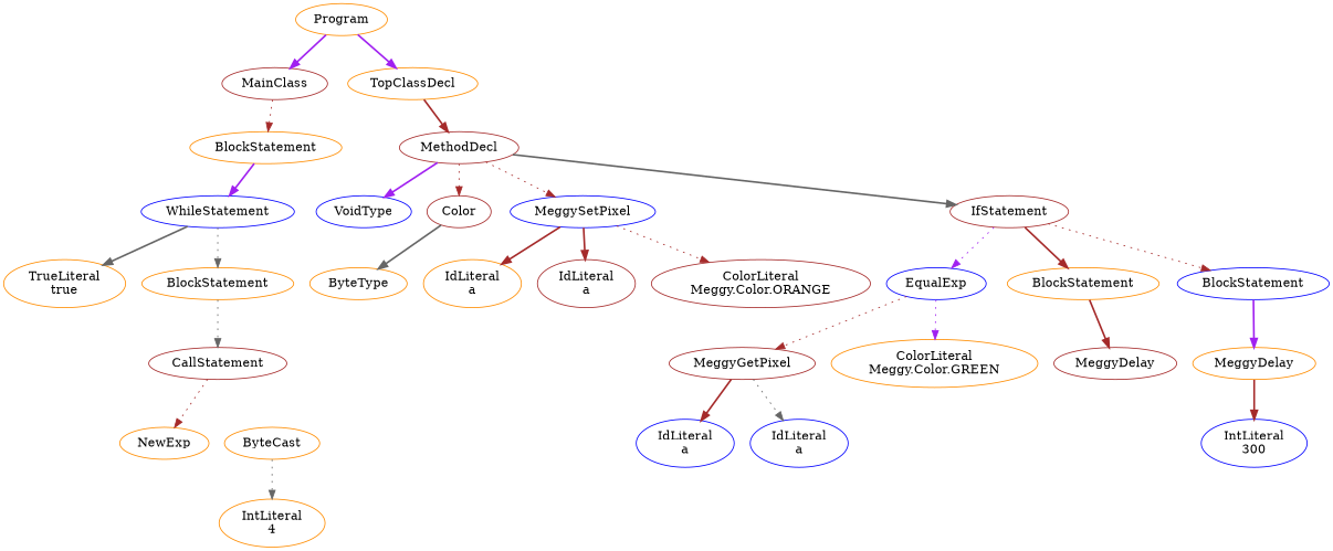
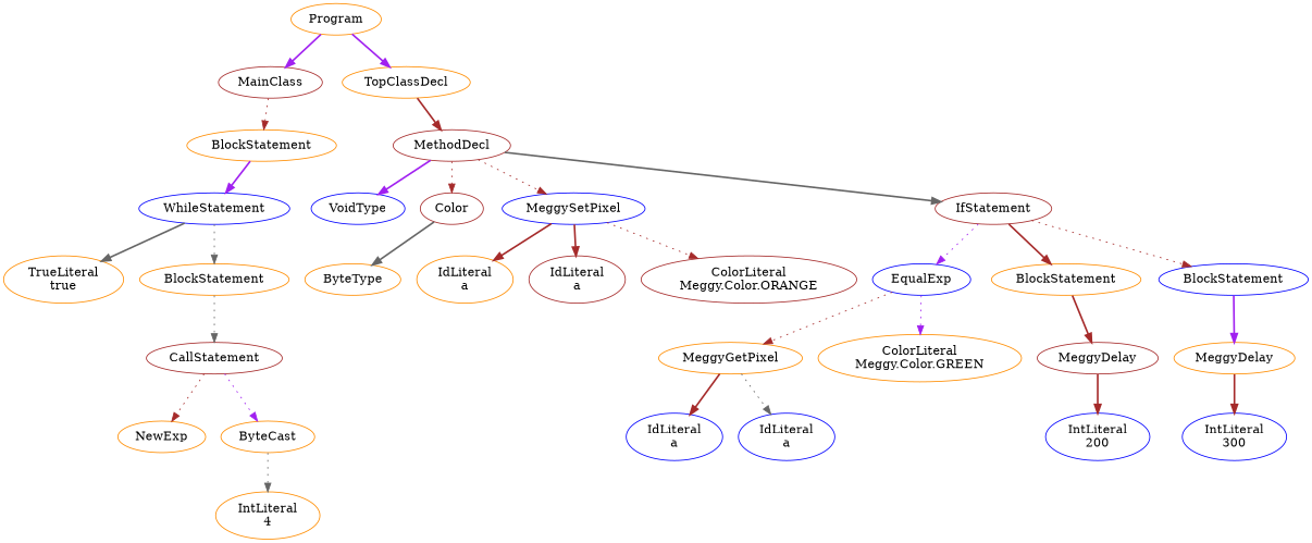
  digraph {
    node [color=darkorange]
    edge [color=brown style=bold]
    n1 [label=Program]
    n2 [color=brown label=MainClass]
    n3 [label=TopClassDecl]
    n4 [label=BlockStatement]
    n5 [color=brown label=MethodDecl]
    n6 [color=blue label=WhileStatement]
    n7 [label="TrueLiteral\ntrue"]
    n8 [label=BlockStatement]
    n9 [color=brown label=CallStatement]
    n10 [label=NewExp]
    n11 [label=ByteCast]
    n12 [label="IntLiteral\n4"]
    n13 [color=blue label=VoidType]
    n14 [color=brown label=Color]
    n15 [color=blue label=MeggySetPixel]
    n16 [color=brown label=IfStatement]
    n17 [label=ByteType]
    n18 [label="IdLiteral\na"]
    n19 [color=brown label="IdLiteral\na"]
    n20 [color=brown label="ColorLiteral\nMeggy.Color.ORANGE"]
    n21 [color=blue label=EqualExp]
    n22 [label=BlockStatement]
    n23 [color=blue label=BlockStatement]
-   n24 [color=brown label=MeggyGetPixel]
+   n24 [label=MeggyGetPixel]
    n25 [label="ColorLiteral\nMeggy.Color.GREEN"]
    n26 [color=brown label=MeggyDelay]
    n27 [label=MeggyDelay]
    n28 [color=blue label="IdLiteral\na"]
    n29 [color=blue label="IdLiteral\na"]
+   n30 [color=blue label="IntLiteral\n200"]
    n31 [color=blue label="IntLiteral\n300"]
    n1 -> n2 [color=purple]
    n1 -> n3 [color=purple]
    n2 -> n4 [style=dotted]
    n3 -> n5
    n4 -> n6 [color=purple]
    n5 -> n13 [color=purple]
    n5 -> n14 [style=dotted]
    n5 -> n15 [style=dotted]
    n5 -> n16 [color=gray40]
    n6 -> n7 [color=gray40]
    n6 -> n8 [color=gray40 style=dotted]
    n8 -> n9 [color=gray40 style=dotted]
    n9 -> n10 [style=dotted]
+   n9 -> n11 [color=purple style=dotted]
    n11 -> n12 [color=gray40 style=dotted]
    n14 -> n17 [color=gray40]
    n15 -> n18
    n15 -> n19
    n15 -> n20 [style=dotted]
    n16 -> n21 [color=purple style=dotted]
    n16 -> n22
    n16 -> n23 [style=dotted]
    n21 -> n24 [style=dotted]
    n21 -> n25 [color=purple style=dotted]
    n22 -> n26
    n23 -> n27 [color=purple]
    n24 -> n28
    n24 -> n29 [color=gray40 style=dotted]
+   n26 -> n30
    n27 -> n31
  }
